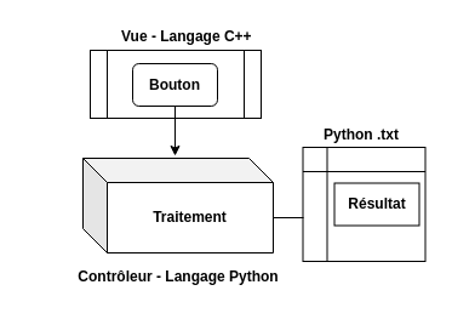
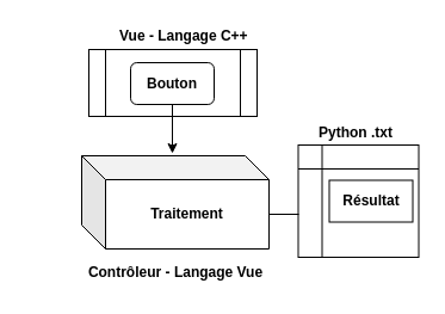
  <mxCell id="0" />
  <mxCell id="1" parent="0" />
  <mxCell id="2" value="" style="shape=process;whiteSpace=wrap;html=1;backgroundOutline=1;" parent="1" vertex="1"><mxGeometry x="74" y="41" width="141" height="56" as="geometry" /></mxCell>
  <mxCell id="3" value="&lt;b&gt;Bouton&lt;/b&gt;" style="rounded=1;whiteSpace=wrap;html=1;" parent="1" vertex="1"><mxGeometry x="109" y="52" width="70" height="35" as="geometry" /></mxCell>
  <mxCell id="4" value="&lt;b&gt;Traitement&lt;/b&gt;" style="shape=cube;whiteSpace=wrap;html=1;boundedLbl=1;backgroundOutline=1;darkOpacity=0.05;darkOpacity2=0.1;" parent="1" vertex="1"><mxGeometry x="68" y="130" width="157" height="78" as="geometry" /></mxCell>
  <mxCell id="5" value="" style="endArrow=classic;html=1;exitX=0.5;exitY=1;exitDx=0;exitDy=0;" parent="1" source="3" edge="1"><mxGeometry width="50" height="50" relative="1" as="geometry"><mxPoint x="-4" y="68" as="sourcePoint" /><mxPoint x="144" y="128" as="targetPoint" /></mxGeometry></mxCell>
  <mxCell id="6" value="&lt;b&gt;Vue - Langage C++&lt;/b&gt;" style="text;html=1;resizable=0;points=[];autosize=1;align=left;verticalAlign=top;spacingTop=-4;" parent="1" vertex="1"><mxGeometry x="98" y="20" width="118" height="14" as="geometry" /></mxCell>
  <mxCell id="7" value="&lt;b&gt;&lt;br&gt;&lt;/b&gt;" style="text;html=1;resizable=0;points=[];autosize=1;align=left;verticalAlign=top;spacingTop=-4;" parent="1" vertex="1"><mxGeometry x="119.5" y="214" width="10" height="14" as="geometry" /></mxCell>
- <mxCell id="8" value="&lt;b&gt;Contrôleur -&amp;nbsp;&lt;/b&gt;&lt;b style=&quot;text-align: left ; white-space: nowrap&quot;&gt;Langage Python&lt;br&gt;&lt;/b&gt;" style="text;html=1;strokeColor=none;fillColor=none;align=center;verticalAlign=middle;whiteSpace=wrap;rounded=0;" parent="1" vertex="1"><mxGeometry x="20.5" y="215" width="252" height="26" as="geometry" /></mxCell>
+ <mxCell id="8" value="&lt;b&gt;Contrôleur -&amp;nbsp;&lt;/b&gt;&lt;b style=&quot;text-align: left ; white-space: nowrap&quot;&gt;Langage Vue&lt;br&gt;&lt;/b&gt;" style="text;html=1;strokeColor=none;fillColor=none;align=center;verticalAlign=middle;whiteSpace=wrap;rounded=0;" parent="1" vertex="1"><mxGeometry x="20.5" y="215" width="252" height="26" as="geometry" /></mxCell>
  <mxCell id="9" value="" style="shape=internalStorage;whiteSpace=wrap;html=1;backgroundOutline=1;" vertex="1" parent="1"><mxGeometry x="249.5" y="121" width="101" height="94" as="geometry" /></mxCell>
  <mxCell id="10" value="&lt;b&gt;Résultat&lt;/b&gt;" style="rounded=0;whiteSpace=wrap;html=1;" parent="1" vertex="1"><mxGeometry x="275.5" y="150.5" width="70" height="35" as="geometry" /></mxCell>
  <mxCell id="11" value="" style="endArrow=none;html=1;exitX=0;exitY=0;exitDx=157;exitDy=49;exitPerimeter=0;entryX=0.005;entryY=0.617;entryDx=0;entryDy=0;entryPerimeter=0;" edge="1" parent="1" source="4" target="9"><mxGeometry width="50" height="50" relative="1" as="geometry"><mxPoint x="239" y="123" as="sourcePoint" /><mxPoint x="293" y="180" as="targetPoint" /></mxGeometry></mxCell>
  <mxCell id="12" value="&lt;b&gt;Python .txt&lt;/b&gt;" style="text;html=1;resizable=0;points=[];autosize=1;align=left;verticalAlign=top;spacingTop=-4;" vertex="1" parent="1"><mxGeometry x="264.5" y="101" width="71" height="14" as="geometry" /></mxCell>
